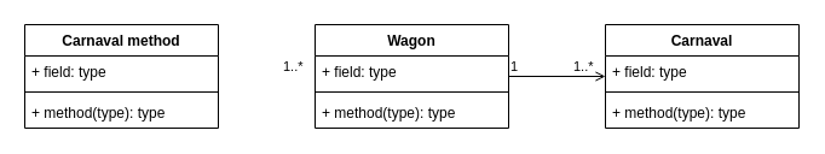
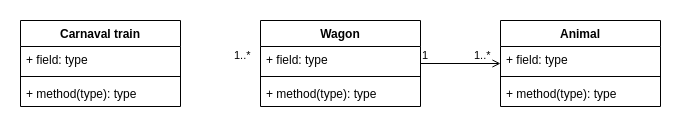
  <mxCell id="0" />
  <mxCell id="1" parent="0" />
  <mxCell id="2" value="Wagon" style="swimlane;fontStyle=1;align=center;verticalAlign=top;childLayout=stackLayout;horizontal=1;startSize=26;horizontalStack=0;resizeParent=1;resizeParentMax=0;resizeLast=0;collapsible=1;marginBottom=0;" vertex="1" parent="1"><mxGeometry x="260" y="20" width="160" height="86" as="geometry" /></mxCell>
  <mxCell id="3" value="+ field: type" style="text;strokeColor=none;fillColor=none;align=left;verticalAlign=top;spacingLeft=4;spacingRight=4;overflow=hidden;rotatable=0;points=[[0,0.5],[1,0.5]];portConstraint=eastwest;" vertex="1" parent="2"><mxGeometry y="26" width="160" height="26" as="geometry" /></mxCell>
  <mxCell id="4" value="" style="line;strokeWidth=1;fillColor=none;align=left;verticalAlign=middle;spacingTop=-1;spacingLeft=3;spacingRight=3;rotatable=0;labelPosition=right;points=[];portConstraint=eastwest;strokeColor=inherit;" vertex="1" parent="2"><mxGeometry y="52" width="160" height="8" as="geometry" /></mxCell>
  <mxCell id="5" value="+ method(type): type" style="text;strokeColor=none;fillColor=none;align=left;verticalAlign=top;spacingLeft=4;spacingRight=4;overflow=hidden;rotatable=0;points=[[0,0.5],[1,0.5]];portConstraint=eastwest;" vertex="1" parent="2"><mxGeometry y="60" width="160" height="26" as="geometry" /></mxCell>
- <mxCell id="6" value="Carnaval" style="swimlane;fontStyle=1;align=center;verticalAlign=top;childLayout=stackLayout;horizontal=1;startSize=26;horizontalStack=0;resizeParent=1;resizeParentMax=0;resizeLast=0;collapsible=1;marginBottom=0;" vertex="1" parent="1"><mxGeometry x="500" y="20" width="160" height="86" as="geometry" /></mxCell>
+ <mxCell id="6" value="Animal" style="swimlane;fontStyle=1;align=center;verticalAlign=top;childLayout=stackLayout;horizontal=1;startSize=26;horizontalStack=0;resizeParent=1;resizeParentMax=0;resizeLast=0;collapsible=1;marginBottom=0;" vertex="1" parent="1"><mxGeometry x="500" y="20" width="160" height="86" as="geometry" /></mxCell>
  <mxCell id="7" value="+ field: type" style="text;strokeColor=none;fillColor=none;align=left;verticalAlign=top;spacingLeft=4;spacingRight=4;overflow=hidden;rotatable=0;points=[[0,0.5],[1,0.5]];portConstraint=eastwest;" vertex="1" parent="6"><mxGeometry y="26" width="160" height="26" as="geometry" /></mxCell>
  <mxCell id="8" value="" style="line;strokeWidth=1;fillColor=none;align=left;verticalAlign=middle;spacingTop=-1;spacingLeft=3;spacingRight=3;rotatable=0;labelPosition=right;points=[];portConstraint=eastwest;strokeColor=inherit;" vertex="1" parent="6"><mxGeometry y="52" width="160" height="8" as="geometry" /></mxCell>
  <mxCell id="9" value="+ method(type): type" style="text;strokeColor=none;fillColor=none;align=left;verticalAlign=top;spacingLeft=4;spacingRight=4;overflow=hidden;rotatable=0;points=[[0,0.5],[1,0.5]];portConstraint=eastwest;" vertex="1" parent="6"><mxGeometry y="60" width="160" height="26" as="geometry" /></mxCell>
- <mxCell id="10" value="Carnaval method" style="swimlane;fontStyle=1;align=center;verticalAlign=top;childLayout=stackLayout;horizontal=1;startSize=26;horizontalStack=0;resizeParent=1;resizeParentMax=0;resizeLast=0;collapsible=1;marginBottom=0;" vertex="1" parent="1"><mxGeometry x="20" y="20" width="160" height="86" as="geometry" /></mxCell>
+ <mxCell id="10" value="Carnaval train" style="swimlane;fontStyle=1;align=center;verticalAlign=top;childLayout=stackLayout;horizontal=1;startSize=26;horizontalStack=0;resizeParent=1;resizeParentMax=0;resizeLast=0;collapsible=1;marginBottom=0;" vertex="1" parent="1"><mxGeometry x="20" y="20" width="160" height="86" as="geometry" /></mxCell>
  <mxCell id="11" value="+ field: type" style="text;strokeColor=none;fillColor=none;align=left;verticalAlign=top;spacingLeft=4;spacingRight=4;overflow=hidden;rotatable=0;points=[[0,0.5],[1,0.5]];portConstraint=eastwest;" vertex="1" parent="10"><mxGeometry y="26" width="160" height="26" as="geometry" /></mxCell>
  <mxCell id="12" value="" style="line;strokeWidth=1;fillColor=none;align=left;verticalAlign=middle;spacingTop=-1;spacingLeft=3;spacingRight=3;rotatable=0;labelPosition=right;points=[];portConstraint=eastwest;strokeColor=inherit;" vertex="1" parent="10"><mxGeometry y="52" width="160" height="8" as="geometry" /></mxCell>
  <mxCell id="13" value="+ method(type): type" style="text;strokeColor=none;fillColor=none;align=left;verticalAlign=top;spacingLeft=4;spacingRight=4;overflow=hidden;rotatable=0;points=[[0,0.5],[1,0.5]];portConstraint=eastwest;" vertex="1" parent="10"><mxGeometry y="60" width="160" height="26" as="geometry" /></mxCell>
  <mxCell id="14" value="" style="endArrow=open;endFill=1;html=1;edgeStyle=orthogonalEdgeStyle;align=left;verticalAlign=top;rounded=0;" edge="1" parent="1" source="2" target="6"><mxGeometry x="-1" relative="1" as="geometry"><mxPoint x="430" y="140" as="sourcePoint" /><mxPoint x="590" y="140" as="targetPoint" /></mxGeometry></mxCell>
  <mxCell id="15" value="1" style="edgeLabel;resizable=0;html=1;align=left;verticalAlign=bottom;" connectable="0" vertex="1" parent="14"><mxGeometry x="-1" relative="1" as="geometry" /></mxCell>
  <mxCell id="16" value="1..*" style="edgeLabel;resizable=0;html=1;align=left;verticalAlign=bottom;" connectable="0" vertex="1" parent="1"><mxGeometry x="232" y="63" as="geometry" /></mxCell>
  <mxCell id="17" value="1..*" style="edgeLabel;resizable=0;html=1;align=left;verticalAlign=bottom;" connectable="0" vertex="1" parent="1"><mxGeometry x="472" y="63" as="geometry" /></mxCell>
